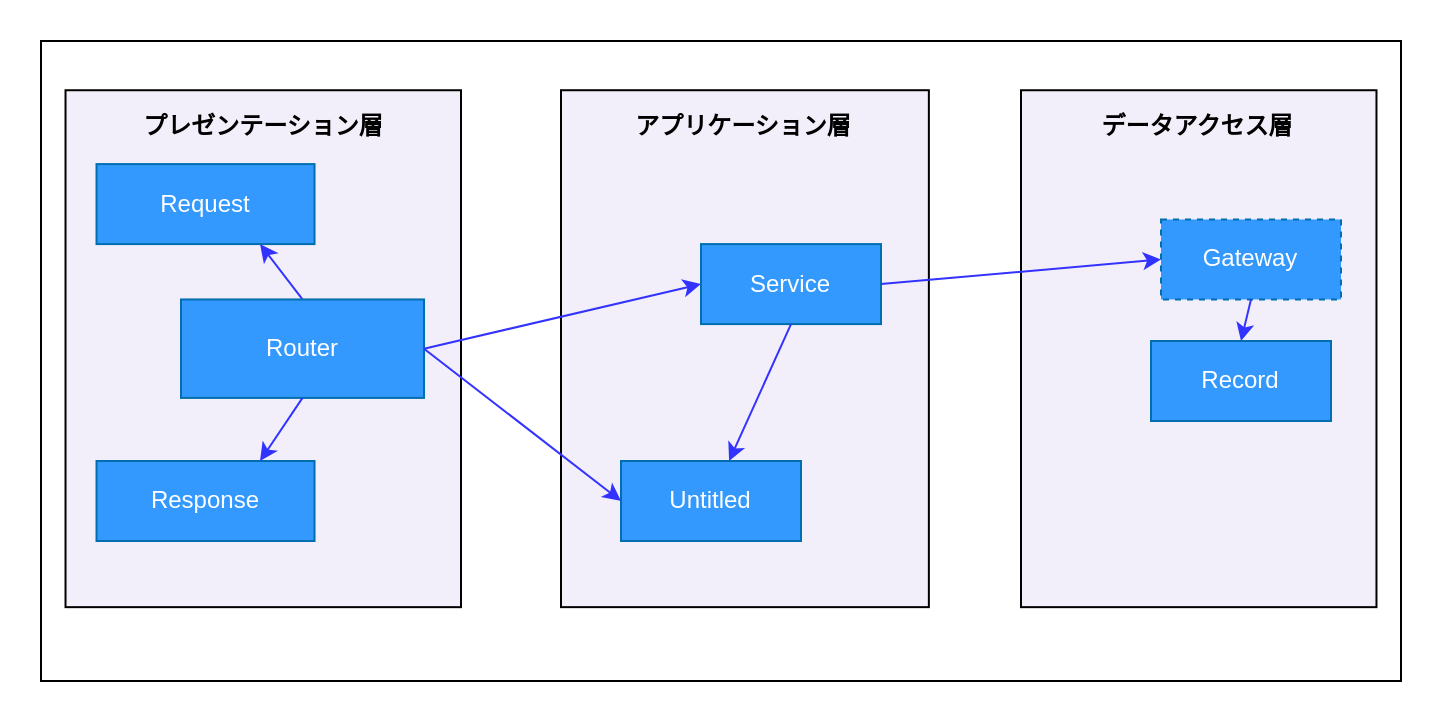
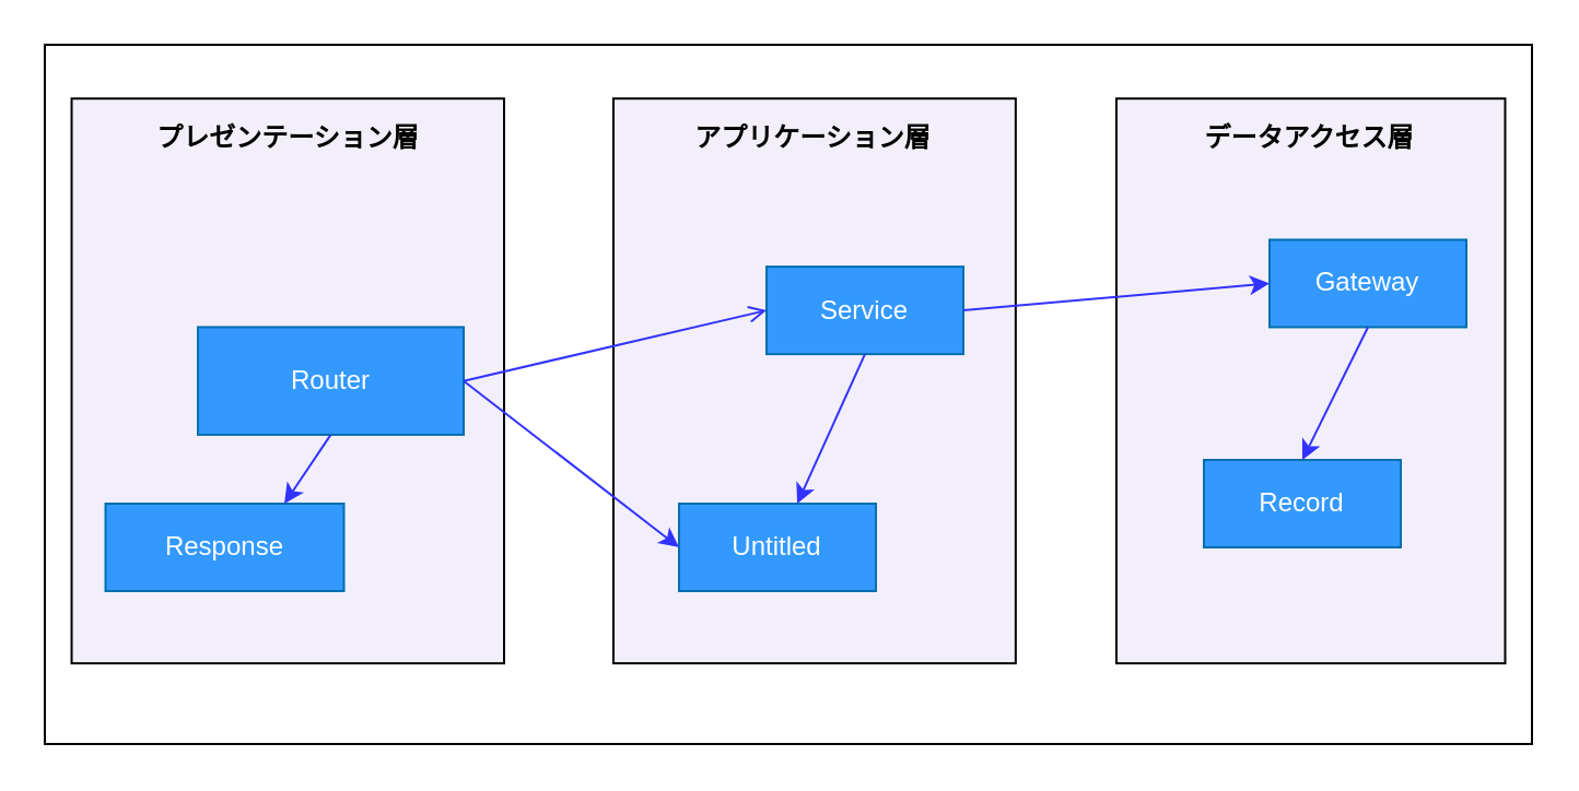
  <mxCell id="0" />
  <mxCell id="1" parent="0" />
  <mxCell id="2" value="" style="rounded=0;whiteSpace=wrap;html=1;fillColor=none;strokeColor=#000000;" parent="1" vertex="1"><mxGeometry x="20" y="20" width="680" height="320" as="geometry" /></mxCell>
  <mxCell id="3" value="" style="html=1;fillColor=#F3EFFA;fontColor=#000000;strokeColor=#000000;" parent="2" vertex="1"><mxGeometry x="12.26" y="24.62" width="197.74" height="258.46" as="geometry" /></mxCell>
  <mxCell id="4" value="&lt;b&gt;プレゼンテーション層&lt;/b&gt;" style="text;html=1;strokeColor=none;fillColor=none;align=center;verticalAlign=middle;whiteSpace=wrap;rounded=0;fontColor=#000000;" parent="2" vertex="1"><mxGeometry x="27.519" y="24.613" width="167.213" height="36.923" as="geometry" /></mxCell>
  <mxCell id="5" value="" style="html=1;fillColor=#F3EFFA;fontColor=#000000;strokeColor=#000000;" parent="2" vertex="1"><mxGeometry x="259.998" y="24.615" width="183.934" height="258.462" as="geometry" /></mxCell>
  <mxCell id="6" value="&lt;b&gt;アプリケーション層&lt;/b&gt;" style="text;html=1;strokeColor=none;fillColor=none;align=center;verticalAlign=middle;whiteSpace=wrap;rounded=0;fontColor=#000000;" parent="2" vertex="1"><mxGeometry x="268.359" y="24.623" width="167.213" height="36.923" as="geometry" /></mxCell>
  <mxCell id="7" value="プレゼンテーション層&lt;br&gt;(インターフェース層)" style="text;html=1;strokeColor=none;fillColor=none;align=center;verticalAlign=middle;whiteSpace=wrap;rounded=0;fontColor=#000000;" parent="2" vertex="1"><mxGeometry x="504.984" y="36.923" width="167.213" height="36.923" as="geometry" /></mxCell>
  <mxCell id="8" value="" style="html=1;fillColor=#F3EFFA;fontColor=#000000;strokeColor=#000000;" parent="2" vertex="1"><mxGeometry x="490" y="24.62" width="177.74" height="258.46" as="geometry" /></mxCell>
  <mxCell id="9" value="&lt;b&gt;データアクセス層&lt;/b&gt;" style="text;html=1;strokeColor=none;fillColor=none;align=center;verticalAlign=middle;whiteSpace=wrap;rounded=0;fontColor=#000000;" parent="2" vertex="1"><mxGeometry x="495.268" y="24.613" width="167.213" height="36.923" as="geometry" /></mxCell>
- <mxCell id="10" style="edgeStyle=none;html=1;exitX=0.5;exitY=0;exitDx=0;exitDy=0;entryX=0.75;entryY=1;entryDx=0;entryDy=0;fontColor=#FFFFFF;strokeColor=#3333FF;" edge="1" parent="2" source="11" target="19"><mxGeometry relative="1" as="geometry" /></mxCell>
  <mxCell id="11" value="Router" style="rounded=0;whiteSpace=wrap;html=1;fillColor=#3399FF;fontColor=#ffffff;strokeColor=#006EAF;" parent="2" vertex="1"><mxGeometry x="70.001" y="129.232" width="121.508" height="49.231" as="geometry" /></mxCell>
  <mxCell id="12" value="Response" style="rounded=0;whiteSpace=wrap;html=1;fillColor=#3399FF;fontColor=#ffffff;strokeColor=#006EAF;" parent="2" vertex="1"><mxGeometry x="27.76" y="210" width="109" height="40" as="geometry" /></mxCell>
  <mxCell id="13" style="edgeStyle=none;html=1;exitX=0.5;exitY=1;exitDx=0;exitDy=0;entryX=0.75;entryY=0;entryDx=0;entryDy=0;strokeColor=#3333FF;" parent="2" source="11" target="12" edge="1"><mxGeometry relative="1" as="geometry" /></mxCell>
  <mxCell id="14" value="Untitled" style="rounded=0;whiteSpace=wrap;html=1;fillColor=#3399FF;fontColor=#FFFFFF;strokeColor=#006EAF;" parent="2" vertex="1"><mxGeometry x="290" y="210" width="90" height="40" as="geometry" /></mxCell>
  <mxCell id="15" style="edgeStyle=none;html=1;exitX=1;exitY=0.5;exitDx=0;exitDy=0;entryX=0;entryY=0.5;entryDx=0;entryDy=0;strokeColor=#3333FF;" parent="2" source="11" target="14" edge="1"><mxGeometry relative="1" as="geometry" /></mxCell>
  <mxCell id="16" value="Service" style="rounded=0;whiteSpace=wrap;html=1;fillColor=#3399FF;fontColor=#FFFFFF;strokeColor=#006EAF;" parent="2" vertex="1"><mxGeometry x="330" y="101.55" width="90" height="40" as="geometry" /></mxCell>
  <mxCell id="17" style="edgeStyle=none;html=1;exitX=0.5;exitY=1;exitDx=0;exitDy=0;strokeColor=#3333FF;fontSize=14;" parent="2" source="16" target="14" edge="1"><mxGeometry relative="1" as="geometry" /></mxCell>
- <mxCell id="18" style="edgeStyle=none;html=1;exitX=1;exitY=0.5;exitDx=0;exitDy=0;entryX=0;entryY=0.5;entryDx=0;entryDy=0;strokeColor=#3333FF;" parent="2" source="11" target="16" edge="1"><mxGeometry relative="1" as="geometry" /></mxCell>
- <mxCell id="19" value="Request" style="rounded=0;whiteSpace=wrap;html=1;fillColor=#3399FF;fontColor=#ffffff;strokeColor=#006EAF;" vertex="1" parent="2"><mxGeometry x="27.76" y="61.55" width="109" height="40" as="geometry" /></mxCell>
- <mxCell id="20" value="Gateway" style="rounded=0;whiteSpace=wrap;html=1;fillColor=#3399FF;fontColor=#FFFFFF;strokeColor=#006EAF;dashed=1;" parent="2" vertex="1"><mxGeometry x="560" y="89.23" width="90" height="40" as="geometry" /></mxCell>
+ <mxCell id="18" style="edgeStyle=none;html=1;exitX=1;exitY=0.5;exitDx=0;exitDy=0;entryX=0;entryY=0.5;entryDx=0;entryDy=0;strokeColor=#3333FF;endArrow=open;" parent="2" source="11" target="16" edge="1"><mxGeometry relative="1" as="geometry" /></mxCell>
+ <mxCell id="20" value="Gateway" style="rounded=0;whiteSpace=wrap;html=1;fillColor=#3399FF;fontColor=#FFFFFF;strokeColor=#006EAF;" parent="2" vertex="1"><mxGeometry x="560" y="89.23" width="90" height="40" as="geometry" /></mxCell>
  <mxCell id="21" style="edgeStyle=none;html=1;exitX=1;exitY=0.5;exitDx=0;exitDy=0;entryX=0;entryY=0.5;entryDx=0;entryDy=0;strokeColor=#3333FF;fontSize=14;" parent="2" source="16" target="20" edge="1"><mxGeometry relative="1" as="geometry" /></mxCell>
- <mxCell id="22" value="Record" style="rounded=0;whiteSpace=wrap;html=1;fillColor=#3399FF;fontColor=#FFFFFF;strokeColor=#006EAF;" parent="2" vertex="1"><mxGeometry x="555" y="150" width="90" height="40" as="geometry" /></mxCell>
+ <mxCell id="22" value="Record" style="rounded=0;whiteSpace=wrap;html=1;fillColor=#3399FF;fontColor=#FFFFFF;strokeColor=#006EAF;" parent="2" vertex="1"><mxGeometry x="530" y="190" width="90" height="40" as="geometry" /></mxCell>
  <mxCell id="23" style="edgeStyle=none;html=1;exitX=0.5;exitY=1;exitDx=0;exitDy=0;entryX=0.5;entryY=0;entryDx=0;entryDy=0;strokeColor=#3333FF;fontSize=14;" parent="2" source="20" target="22" edge="1"><mxGeometry relative="1" as="geometry" /></mxCell>
  <mxCell id="24" value="Untitled Layer" parent="0" />
  <mxCell id="25" value="Untitled Layer" parent="0" />
